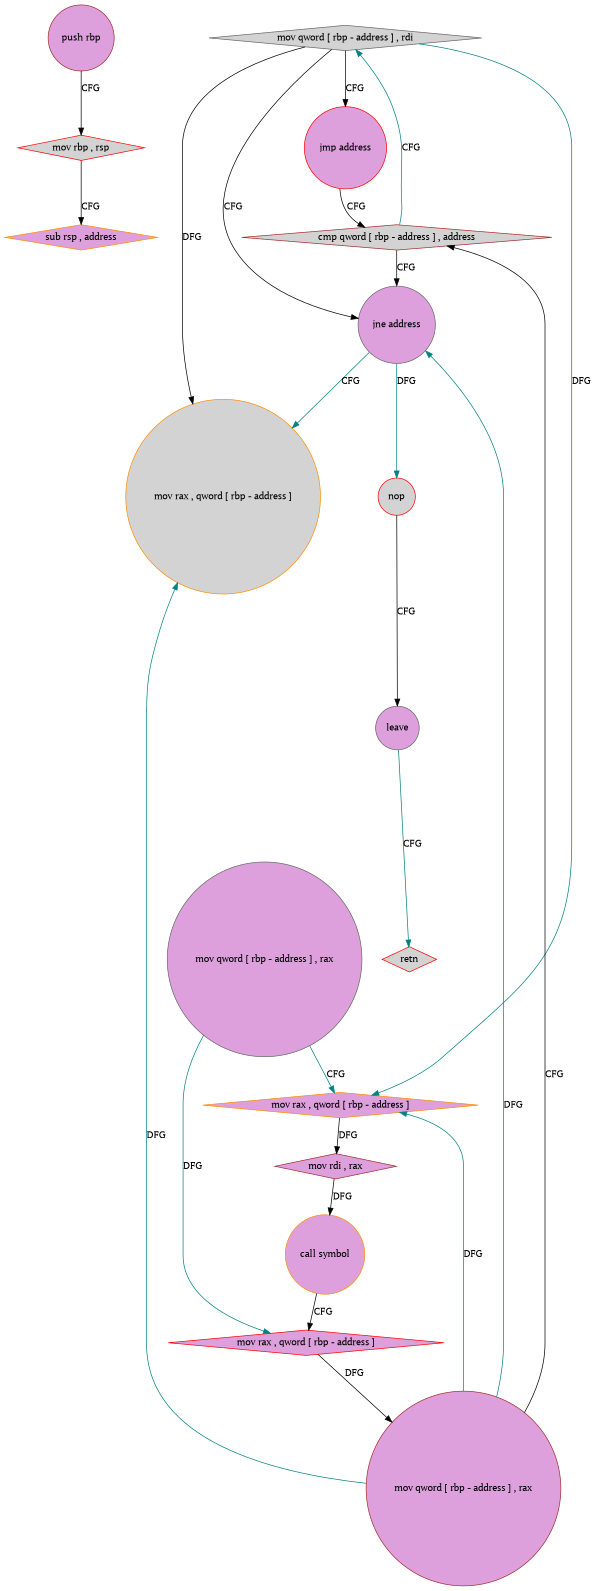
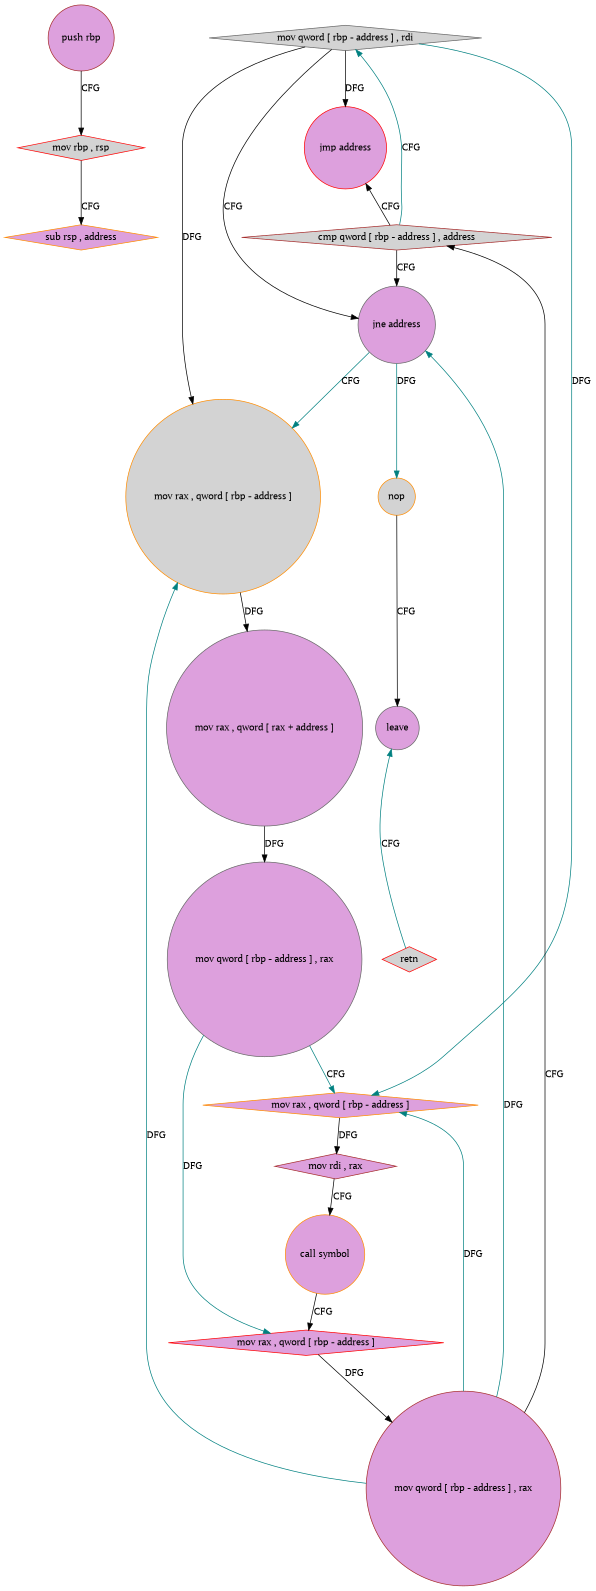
  digraph {
    fontname="PT Serif"
    node [color=darkorange fillcolor=plum fontname="PT Serif" shape=circle style=filled]
    edge [color=black fontname="PT Serif"]
    n1 [color=brown label="push rbp"]
    n2 [color=red fillcolor=lightgrey label="mov rbp , rsp" shape=diamond]
    n3 [label="sub rsp , address" shape=diamond]
    n4 [color=gray40 fillcolor=lightgrey label="mov qword [ rbp - address ] , rdi" shape=diamond]
    n5 [color=red label="jmp address"]
    n6 [color=gray40 label="jne address"]
    n7 [fillcolor=lightgrey label="mov rax , qword [ rbp - address ]"]
    n8 [label="mov rax , qword [ rbp - address ]" shape=diamond]
    n9 [color=brown fillcolor=lightgrey label="cmp qword [ rbp - address ] , address" shape=diamond]
-   n10 [color=red fillcolor=lightgrey label=nop]
+   n10 [fillcolor=lightgrey label=nop]
+   n11 [color=gray40 label="mov rax , qword [ rax + address ]"]
    n12 [color=brown label="mov rdi , rax" shape=diamond]
    n13 [color=gray40 label=leave]
    n14 [color=gray40 label="mov qword [ rbp - address ] , rax"]
    n15 [color=red fillcolor=lightgrey label=retn shape=diamond]
    n16 [color=red label="mov rax , qword [ rbp - address ]" shape=diamond]
    n17 [color=brown label="mov qword [ rbp - address ] , rax"]
    n18 [label="call symbol"]
    n1 -> n2 [label=CFG]
    n2 -> n3 [label=CFG]
-   n4 -> n5 [label=CFG]
+   n4 -> n5 [label=DFG]
    n4 -> n6 [label=CFG]
    n4 -> n7 [label=DFG]
    n4 -> n8 [color=teal label=DFG]
-   n5 -> n9 [label=CFG]
+   n9 -> n5 [label=CFG]
    n6 -> n7 [color=teal label=CFG]
    n6 -> n10 [color=teal label=DFG]
+   n7 -> n11 [label=DFG]
    n8 -> n12 [label=DFG]
    n9 -> n4 [color=teal label=CFG]
    n9 -> n6 [label=CFG]
    n10 -> n13 [label=CFG]
-   n12 -> n18 [label=DFG]
-   n13 -> n15 [color=teal label=CFG]
+   n11 -> n14 [label=DFG]
+   n12 -> n18 [label=CFG]
+   n15 -> n13 [color=teal label=CFG]
    n14 -> n8 [color=teal label=CFG]
    n14 -> n16 [color=teal label=DFG]
    n16 -> n17 [label=DFG]
    n17 -> n6 [color=teal label=DFG]
    n17 -> n7 [color=teal label=DFG]
    n17 -> n8 [color=teal label=DFG]
    n17 -> n9 [label=CFG]
    n18 -> n16 [label=CFG]
  }
